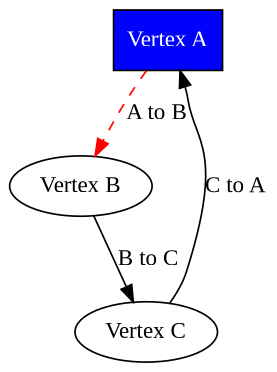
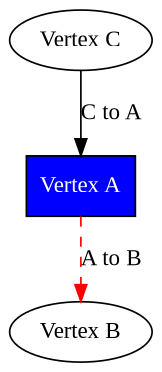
  digraph {
    fontname="Liberation Serif"
    node [fontname="Liberation Serif"]
    edge [fontname="Liberation Serif"]
    n1 [fillcolor=blue fontcolor=white label="Vertex A" shape=box style=striped]
    n2 [label="Vertex B"]
    n3 [label="Vertex C"]
    n1 -> n2 [color=red label="A to B" style=dashed]
-   n2 -> n3 [label="B to C"]
    n3 -> n1 [label="C to A"]
  }
